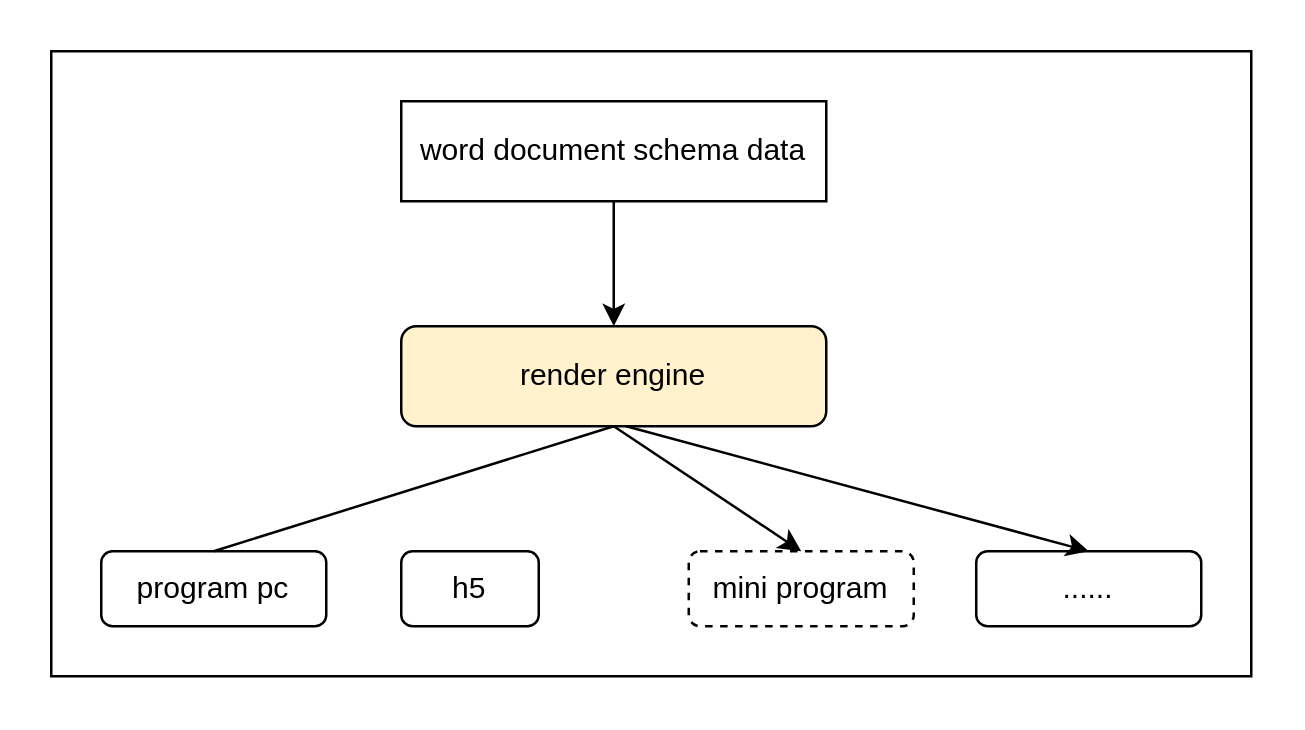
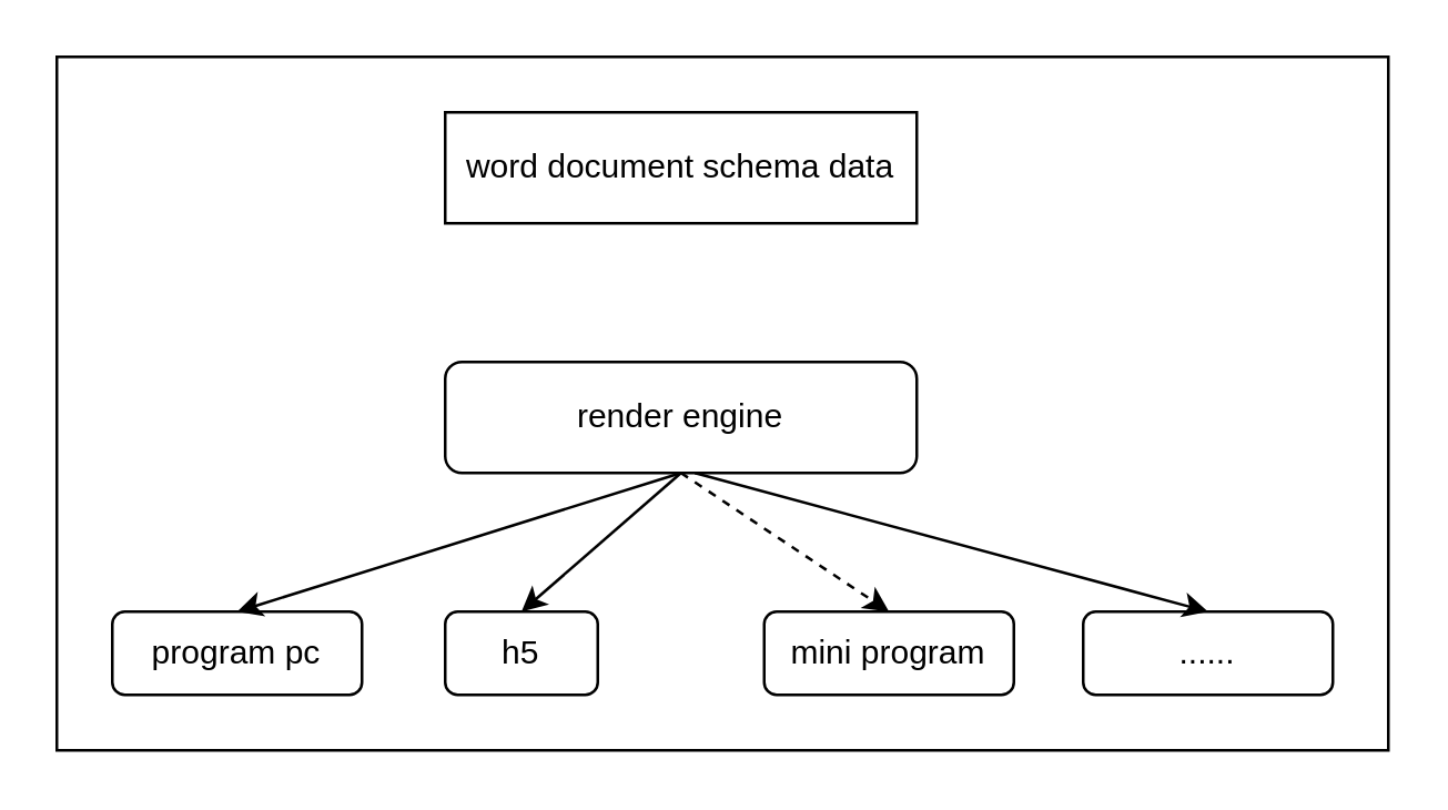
  <mxCell id="0" />
  <mxCell id="1" parent="0" />
  <mxCell id="2" value="" style="rounded=0;whiteSpace=wrap;html=1;" vertex="1" parent="1"><mxGeometry x="20" y="20" width="480" height="250" as="geometry" /></mxCell>
- <mxCell id="3" style="edgeStyle=orthogonalEdgeStyle;rounded=0;orthogonalLoop=1;jettySize=auto;html=1;exitX=0.5;exitY=1;exitDx=0;exitDy=0;" edge="1" parent="1" source="4" target="5"><mxGeometry relative="1" as="geometry" /></mxCell>
  <mxCell id="4" value="word document schema data" style="whiteSpace=wrap;html=1;rounded=0;" vertex="1" parent="1"><mxGeometry x="160" y="40" width="170" height="40" as="geometry" /></mxCell>
- <mxCell id="5" value="render engine" style="rounded=1;whiteSpace=wrap;html=1;fillColor=#fff2cc;" vertex="1" parent="1"><mxGeometry x="160" y="130" width="170" height="40" as="geometry" /></mxCell>
+ <mxCell id="5" value="render engine" style="rounded=1;whiteSpace=wrap;html=1;" vertex="1" parent="1"><mxGeometry x="160" y="130" width="170" height="40" as="geometry" /></mxCell>
  <mxCell id="6" value="program pc" style="rounded=1;whiteSpace=wrap;html=1;" vertex="1" parent="1"><mxGeometry x="40" y="220" width="90" height="30" as="geometry" /></mxCell>
  <mxCell id="7" value="h5" style="rounded=1;whiteSpace=wrap;html=1;" vertex="1" parent="1"><mxGeometry x="160" y="220" width="55" height="30" as="geometry" /></mxCell>
- <mxCell id="8" value="mini program" style="rounded=1;whiteSpace=wrap;html=1;dashed=1;" vertex="1" parent="1"><mxGeometry x="275" y="220" width="90" height="30" as="geometry" /></mxCell>
+ <mxCell id="8" value="mini program" style="rounded=1;whiteSpace=wrap;html=1;" vertex="1" parent="1"><mxGeometry x="275" y="220" width="90" height="30" as="geometry" /></mxCell>
  <mxCell id="9" value="......" style="rounded=1;whiteSpace=wrap;html=1;" vertex="1" parent="1"><mxGeometry x="390" y="220" width="90" height="30" as="geometry" /></mxCell>
- <mxCell id="10" value="" style="endArrow=none;html=1;rounded=0;exitX=0.5;exitY=1;exitDx=0;exitDy=0;entryX=0.5;entryY=0;entryDx=0;entryDy=0;" edge="1" parent="1" source="5" target="6"><mxGeometry width="50" height="50" relative="1" as="geometry"><mxPoint x="340" y="280" as="sourcePoint" /><mxPoint x="390" y="230" as="targetPoint" /></mxGeometry></mxCell>
- <mxCell id="12" value="" style="endArrow=classic;html=1;rounded=0;exitX=0.5;exitY=1;exitDx=0;exitDy=0;entryX=0.5;entryY=0;entryDx=0;entryDy=0;" edge="1" parent="1" source="5" target="8"><mxGeometry width="50" height="50" relative="1" as="geometry"><mxPoint x="255" y="180" as="sourcePoint" /><mxPoint x="215" y="230" as="targetPoint" /></mxGeometry></mxCell>
+ <mxCell id="10" value="" style="endArrow=classic;html=1;rounded=0;exitX=0.5;exitY=1;exitDx=0;exitDy=0;entryX=0.5;entryY=0;entryDx=0;entryDy=0;" edge="1" parent="1" source="5" target="6"><mxGeometry width="50" height="50" relative="1" as="geometry"><mxPoint x="340" y="280" as="sourcePoint" /><mxPoint x="390" y="230" as="targetPoint" /></mxGeometry></mxCell>
+ <mxCell id="11" value="" style="endArrow=classic;html=1;rounded=0;exitX=0.5;exitY=1;exitDx=0;exitDy=0;entryX=0.5;entryY=0;entryDx=0;entryDy=0;" edge="1" parent="1" source="5" target="7"><mxGeometry width="50" height="50" relative="1" as="geometry"><mxPoint x="255" y="180" as="sourcePoint" /><mxPoint x="95" y="230" as="targetPoint" /></mxGeometry></mxCell>
+ <mxCell id="12" value="" style="endArrow=classic;html=1;rounded=0;exitX=0.5;exitY=1;exitDx=0;exitDy=0;entryX=0.5;entryY=0;entryDx=0;entryDy=0;dashed=1;" edge="1" parent="1" source="5" target="8"><mxGeometry width="50" height="50" relative="1" as="geometry"><mxPoint x="255" y="180" as="sourcePoint" /><mxPoint x="215" y="230" as="targetPoint" /></mxGeometry></mxCell>
  <mxCell id="13" value="" style="endArrow=classic;html=1;rounded=0;entryX=0.5;entryY=0;entryDx=0;entryDy=0;" edge="1" parent="1" target="9"><mxGeometry width="50" height="50" relative="1" as="geometry"><mxPoint x="250" y="170" as="sourcePoint" /><mxPoint x="330" y="230" as="targetPoint" /></mxGeometry></mxCell>
